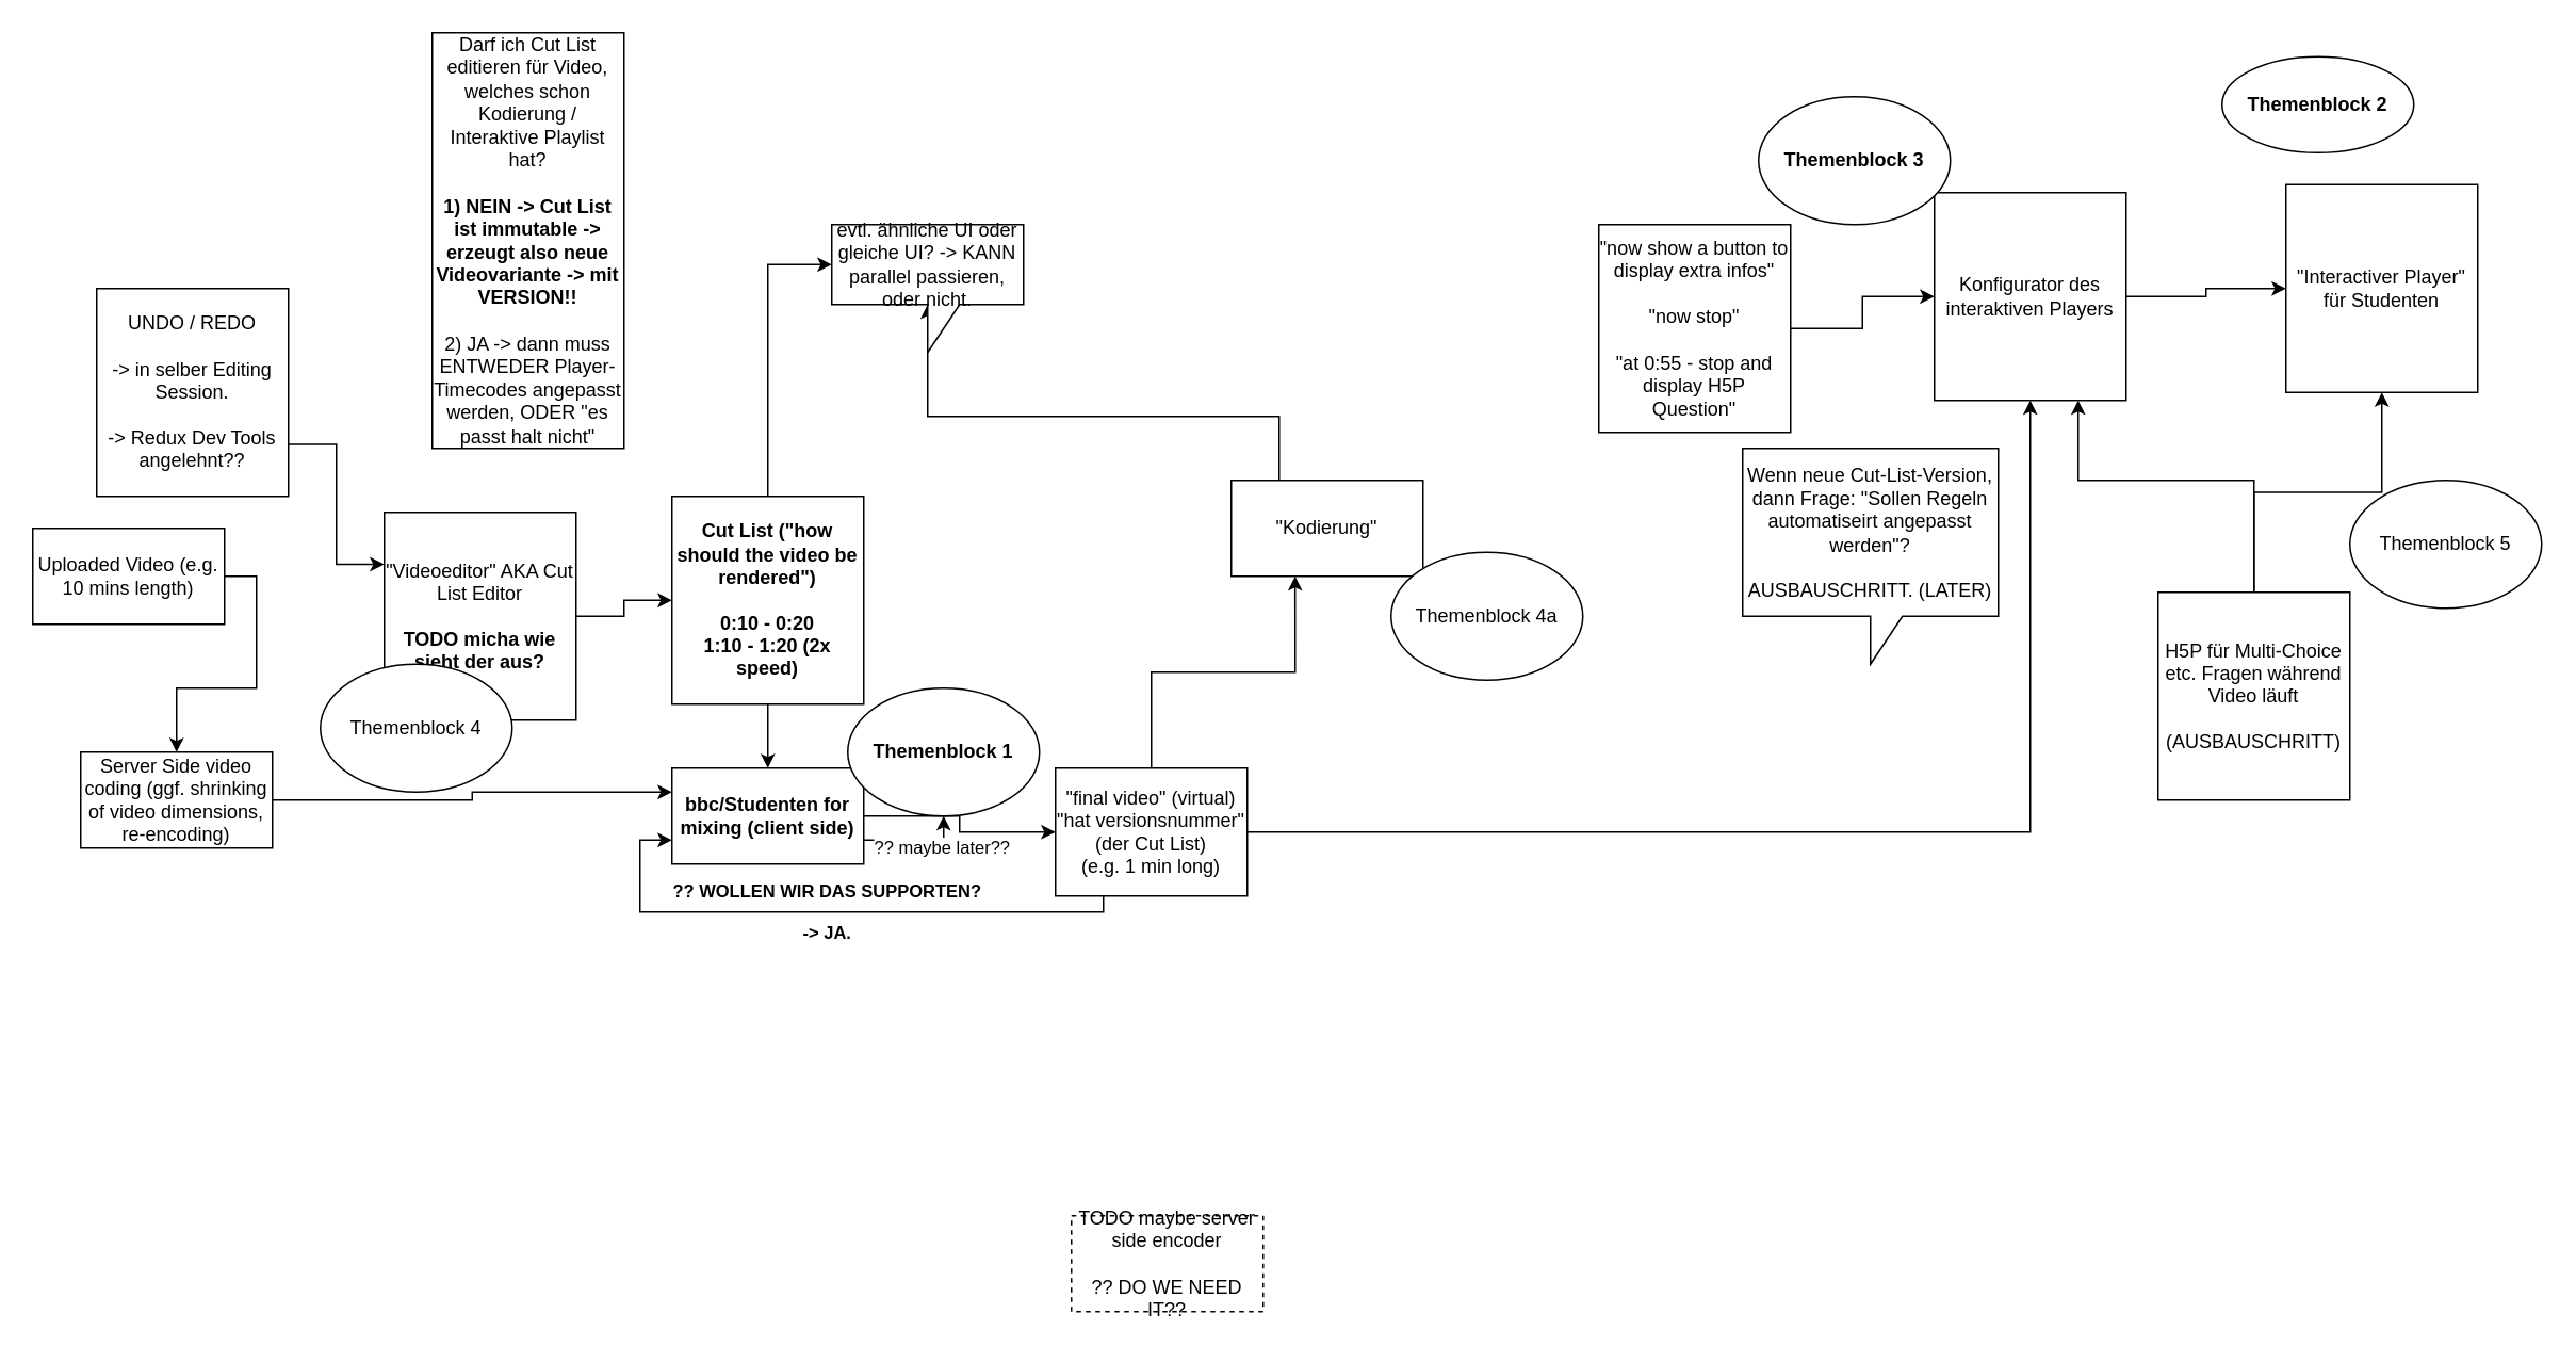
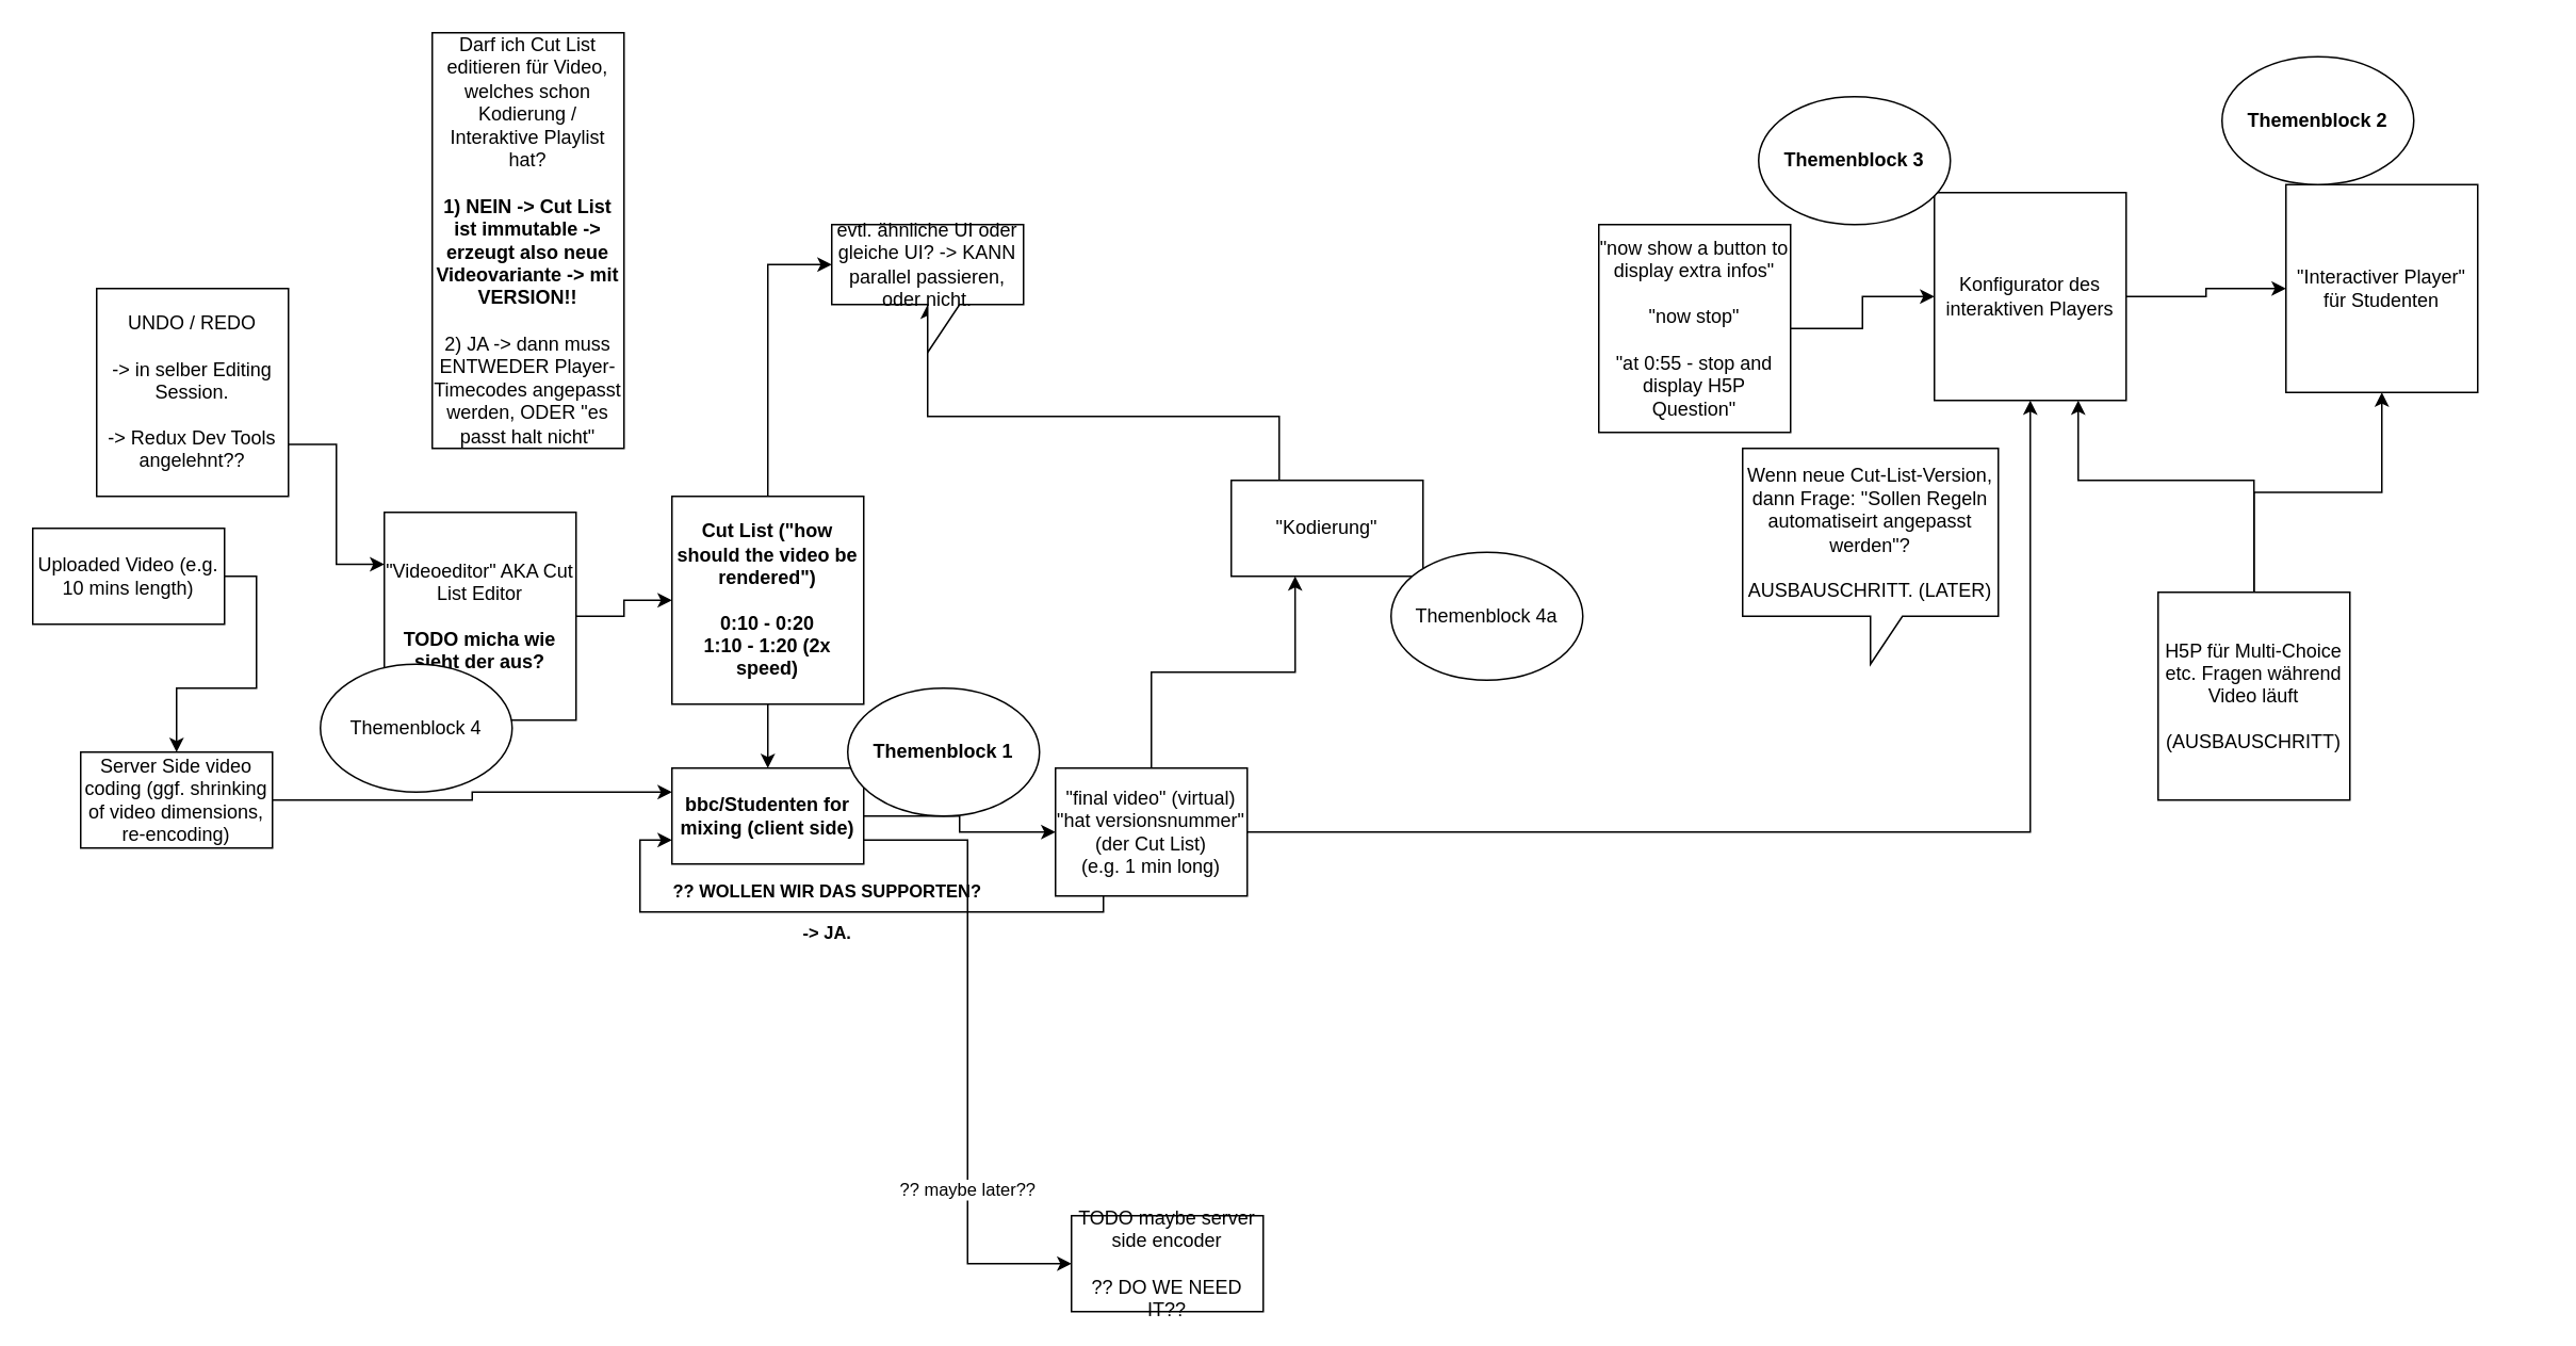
  <mxCell id="0" />
  <mxCell id="1" parent="0" />
  <mxCell id="2" style="edgeStyle=orthogonalEdgeStyle;rounded=0;orthogonalLoop=1;jettySize=auto;html=1;exitX=1;exitY=0.5;exitDx=0;exitDy=0;" edge="1" parent="1" source="4" target="10"><mxGeometry relative="1" as="geometry" /></mxCell>
- <mxCell id="3" value="?? maybe later??" style="edgeStyle=orthogonalEdgeStyle;rounded=0;orthogonalLoop=1;jettySize=auto;html=1;exitX=1;exitY=0.75;exitDx=0;exitDy=0;" edge="1" parent="1" source="4" target="29"><mxGeometry x="0.437" relative="1" as="geometry"><mxPoint as="offset" /></mxGeometry></mxCell>
+ <mxCell id="3" value="?? maybe later??" style="edgeStyle=orthogonalEdgeStyle;rounded=0;orthogonalLoop=1;jettySize=auto;html=1;exitX=1;exitY=0.75;exitDx=0;exitDy=0;entryX=0;entryY=0.5;entryDx=0;entryDy=0;" edge="1" parent="1" source="4" target="22"><mxGeometry x="0.437" relative="1" as="geometry"><mxPoint as="offset" /></mxGeometry></mxCell>
  <mxCell id="4" value="bbc/Studenten for mixing (client side)" style="rounded=0;whiteSpace=wrap;html=1;fontStyle=1" vertex="1" parent="1"><mxGeometry x="420" y="480" width="120" height="60" as="geometry" /></mxCell>
  <mxCell id="5" style="edgeStyle=orthogonalEdgeStyle;rounded=0;orthogonalLoop=1;jettySize=auto;html=1;" edge="1" parent="1" source="6" target="4"><mxGeometry relative="1" as="geometry" /></mxCell>
  <mxCell id="6" value="Cut List (&quot;how should the video be rendered&quot;)&lt;br&gt;&lt;br&gt;0:10 - 0:20&lt;br&gt;1:10 - 1:20 (2x speed)" style="rounded=0;whiteSpace=wrap;html=1;fontStyle=1" vertex="1" parent="1"><mxGeometry x="420" y="310" width="120" height="130" as="geometry" /></mxCell>
  <mxCell id="7" style="edgeStyle=orthogonalEdgeStyle;rounded=0;orthogonalLoop=1;jettySize=auto;html=1;exitX=1;exitY=0.5;exitDx=0;exitDy=0;" edge="1" parent="1" source="10" target="34"><mxGeometry relative="1" as="geometry" /></mxCell>
  <mxCell id="8" value="?? WOLLEN WIR DAS SUPPORTEN?&lt;br&gt;&lt;br&gt;-&amp;gt; JA." style="edgeStyle=orthogonalEdgeStyle;rounded=0;orthogonalLoop=1;jettySize=auto;html=1;exitX=0.25;exitY=1;exitDx=0;exitDy=0;entryX=0;entryY=0.75;entryDx=0;entryDy=0;labelBackgroundColor=none;fontStyle=1" edge="1" parent="1" source="10" target="4"><mxGeometry relative="1" as="geometry"><Array as="points"><mxPoint x="690" y="570" /><mxPoint x="400" y="570" /><mxPoint x="400" y="525" /></Array></mxGeometry></mxCell>
  <mxCell id="9" style="edgeStyle=orthogonalEdgeStyle;rounded=0;orthogonalLoop=1;jettySize=auto;html=1;exitX=0.5;exitY=0;exitDx=0;exitDy=0;entryX=0.333;entryY=1;entryDx=0;entryDy=0;entryPerimeter=0;labelBackgroundColor=none;" edge="1" parent="1" source="10" target="12"><mxGeometry relative="1" as="geometry" /></mxCell>
  <mxCell id="10" value="&quot;final video&quot; (virtual)&lt;br&gt;&quot;hat versionsnummer&quot; (der Cut List)&lt;br&gt;(e.g. 1 min long)" style="rounded=0;whiteSpace=wrap;html=1;" vertex="1" parent="1"><mxGeometry x="660" y="480" width="120" height="80" as="geometry" /></mxCell>
  <mxCell id="11" style="edgeStyle=orthogonalEdgeStyle;rounded=0;orthogonalLoop=1;jettySize=auto;html=1;exitX=0.25;exitY=0;exitDx=0;exitDy=0;labelBackgroundColor=none;" edge="1" parent="1" source="12" target="25"><mxGeometry relative="1" as="geometry" /></mxCell>
  <mxCell id="12" value="&quot;Kodierung&quot;" style="rounded=0;whiteSpace=wrap;html=1;" vertex="1" parent="1"><mxGeometry x="770" y="300" width="120" height="60" as="geometry" /></mxCell>
  <mxCell id="13" style="edgeStyle=orthogonalEdgeStyle;rounded=0;orthogonalLoop=1;jettySize=auto;html=1;" edge="1" parent="1" source="14" target="34"><mxGeometry relative="1" as="geometry" /></mxCell>
  <mxCell id="14" value="&quot;now show a button to display extra infos&quot;&lt;br&gt;&lt;br&gt;&quot;now stop&quot;&lt;br&gt;&lt;br&gt;&quot;at 0:55 - stop and display H5P Question&quot;" style="rounded=0;whiteSpace=wrap;html=1;" vertex="1" parent="1"><mxGeometry x="1000" y="140" width="120" height="130" as="geometry" /></mxCell>
  <mxCell id="15" value="&quot;Interactiver Player&quot; für Studenten" style="rounded=0;whiteSpace=wrap;html=1;" vertex="1" parent="1"><mxGeometry x="1430" y="115" width="120" height="130" as="geometry" /></mxCell>
  <mxCell id="16" style="edgeStyle=orthogonalEdgeStyle;rounded=0;orthogonalLoop=1;jettySize=auto;html=1;exitX=1;exitY=0.75;exitDx=0;exitDy=0;entryX=0;entryY=0.25;entryDx=0;entryDy=0;labelBackgroundColor=none;" edge="1" parent="1" source="17" target="28"><mxGeometry relative="1" as="geometry" /></mxCell>
  <mxCell id="17" value="UNDO / REDO&lt;br&gt;&lt;br&gt;-&amp;gt; in selber Editing Session.&lt;br&gt;&lt;br&gt;-&amp;gt; Redux Dev Tools angelehnt??" style="rounded=0;whiteSpace=wrap;html=1;" vertex="1" parent="1"><mxGeometry x="60" y="180" width="120" height="130" as="geometry" /></mxCell>
  <mxCell id="18" style="edgeStyle=orthogonalEdgeStyle;rounded=0;orthogonalLoop=1;jettySize=auto;html=1;entryX=0;entryY=0.25;entryDx=0;entryDy=0;" edge="1" parent="1" source="19" target="4"><mxGeometry relative="1" as="geometry" /></mxCell>
  <mxCell id="19" value="Server Side video coding (ggf. shrinking of video dimensions, re-encoding)" style="rounded=0;whiteSpace=wrap;html=1;" vertex="1" parent="1"><mxGeometry x="50" y="470" width="120" height="60" as="geometry" /></mxCell>
  <mxCell id="20" style="edgeStyle=orthogonalEdgeStyle;rounded=0;orthogonalLoop=1;jettySize=auto;html=1;exitX=1;exitY=0.5;exitDx=0;exitDy=0;" edge="1" parent="1" source="21" target="19"><mxGeometry relative="1" as="geometry" /></mxCell>
  <mxCell id="21" value="Uploaded Video (e.g. 10 mins length)" style="rounded=0;whiteSpace=wrap;html=1;" vertex="1" parent="1"><mxGeometry x="20" y="330" width="120" height="60" as="geometry" /></mxCell>
- <mxCell id="22" value="TODO maybe server side encoder&lt;br&gt;&lt;br&gt;?? DO WE NEED IT??" style="rounded=0;whiteSpace=wrap;html=1;dashed=1;" vertex="1" parent="1"><mxGeometry x="670" y="760" width="120" height="60" as="geometry" /></mxCell>
+ <mxCell id="22" value="TODO maybe server side encoder&lt;br&gt;&lt;br&gt;?? DO WE NEED IT??" style="rounded=0;whiteSpace=wrap;html=1;" vertex="1" parent="1"><mxGeometry x="670" y="760" width="120" height="60" as="geometry" /></mxCell>
  <mxCell id="23" style="edgeStyle=orthogonalEdgeStyle;rounded=0;orthogonalLoop=1;jettySize=auto;html=1;exitX=0.5;exitY=0;exitDx=0;exitDy=0;entryX=0;entryY=0;entryDx=0;entryDy=25;entryPerimeter=0;labelBackgroundColor=none;" edge="1" parent="1" source="6" target="25"><mxGeometry relative="1" as="geometry" /></mxCell>
  <mxCell id="24" value="Darf ich Cut List editieren für Video, welches schon Kodierung / Interaktive Playlist hat?&lt;br&gt;&lt;br&gt;&lt;b&gt;1) NEIN -&amp;gt; Cut List ist immutable -&amp;gt; erzeugt also neue Videovariante -&amp;gt; mit VERSION!!&lt;br&gt;&lt;/b&gt;&lt;br&gt;2) JA -&amp;gt; dann muss ENTWEDER Player-Timecodes angepasst werden, ODER &quot;es passt halt nicht&quot;" style="rounded=0;whiteSpace=wrap;html=1;" vertex="1" parent="1"><mxGeometry x="270" y="20" width="120" height="260" as="geometry" /></mxCell>
  <mxCell id="25" value="evtl. ähnliche UI oder gleiche UI? -&amp;gt; KANN parallel passieren, oder nicht." style="shape=callout;whiteSpace=wrap;html=1;perimeter=calloutPerimeter;" vertex="1" parent="1"><mxGeometry x="520" y="140" width="120" height="80" as="geometry" /></mxCell>
  <mxCell id="26" value="Wenn neue Cut-List-Version, dann Frage: &quot;Sollen Regeln automatiseirt angepasst werden&quot;?&lt;br&gt;&lt;br&gt;AUSBAUSCHRITT. (LATER)" style="shape=callout;whiteSpace=wrap;html=1;perimeter=calloutPerimeter;" vertex="1" parent="1"><mxGeometry x="1090" y="280" width="160" height="135" as="geometry" /></mxCell>
  <mxCell id="27" style="edgeStyle=orthogonalEdgeStyle;rounded=0;orthogonalLoop=1;jettySize=auto;html=1;exitX=1;exitY=0.5;exitDx=0;exitDy=0;labelBackgroundColor=none;" edge="1" parent="1" source="28" target="6"><mxGeometry relative="1" as="geometry" /></mxCell>
  <mxCell id="28" value="&quot;Videoeditor&quot; AKA Cut List Editor&lt;br&gt;&lt;br&gt;&lt;b&gt;TODO micha wie sieht der aus?&lt;/b&gt;" style="rounded=0;whiteSpace=wrap;html=1;" vertex="1" parent="1"><mxGeometry x="240" y="320" width="120" height="130" as="geometry" /></mxCell>
  <mxCell id="29" value="Themenblock 1" style="ellipse;whiteSpace=wrap;html=1;fontStyle=1" vertex="1" parent="1"><mxGeometry x="530" y="430" width="120" height="80" as="geometry" /></mxCell>
- <mxCell id="30" value="Themenblock 2" style="ellipse;whiteSpace=wrap;html=1;fontStyle=1" vertex="1" parent="1"><mxGeometry x="1390" y="35" width="120" height="60" as="geometry" /></mxCell>
+ <mxCell id="30" value="Themenblock 2" style="ellipse;whiteSpace=wrap;html=1;fontStyle=1" vertex="1" parent="1"><mxGeometry x="1390" y="35" width="120" height="80" as="geometry" /></mxCell>
  <mxCell id="31" value="Themenblock 4" style="ellipse;whiteSpace=wrap;html=1;" vertex="1" parent="1"><mxGeometry x="200" y="415" width="120" height="80" as="geometry" /></mxCell>
  <mxCell id="32" value="Themenblock 4a" style="ellipse;whiteSpace=wrap;html=1;" vertex="1" parent="1"><mxGeometry x="870" y="345" width="120" height="80" as="geometry" /></mxCell>
  <mxCell id="33" style="edgeStyle=orthogonalEdgeStyle;rounded=0;orthogonalLoop=1;jettySize=auto;html=1;exitX=1;exitY=0.5;exitDx=0;exitDy=0;labelBackgroundColor=none;" edge="1" parent="1" source="34" target="15"><mxGeometry relative="1" as="geometry" /></mxCell>
  <mxCell id="34" value="Konfigurator des interaktiven Players" style="rounded=0;whiteSpace=wrap;html=1;" vertex="1" parent="1"><mxGeometry x="1210" y="120" width="120" height="130" as="geometry" /></mxCell>
  <mxCell id="35" value="Themenblock 3" style="ellipse;whiteSpace=wrap;html=1;fontStyle=1" vertex="1" parent="1"><mxGeometry x="1100" y="60" width="120" height="80" as="geometry" /></mxCell>
  <mxCell id="36" style="edgeStyle=orthogonalEdgeStyle;rounded=0;orthogonalLoop=1;jettySize=auto;html=1;entryX=0.75;entryY=1;entryDx=0;entryDy=0;labelBackgroundColor=none;" edge="1" parent="1" target="34"><mxGeometry relative="1" as="geometry"><mxPoint x="1410" y="370" as="sourcePoint" /><Array as="points"><mxPoint x="1410" y="300" /><mxPoint x="1300" y="300" /></Array></mxGeometry></mxCell>
  <mxCell id="37" style="edgeStyle=orthogonalEdgeStyle;rounded=0;orthogonalLoop=1;jettySize=auto;html=1;labelBackgroundColor=none;" edge="1" parent="1" source="38" target="15"><mxGeometry relative="1" as="geometry" /></mxCell>
  <mxCell id="38" value="H5P für Multi-Choice etc. Fragen während Video läuft&lt;br&gt;&lt;br&gt;(AUSBAUSCHRITT)" style="rounded=0;whiteSpace=wrap;html=1;" vertex="1" parent="1"><mxGeometry x="1350" y="370" width="120" height="130" as="geometry" /></mxCell>
- <mxCell id="39" value="Themenblock 5" style="ellipse;whiteSpace=wrap;html=1;" vertex="1" parent="1"><mxGeometry x="1470" y="300" width="120" height="80" as="geometry" /></mxCell>
